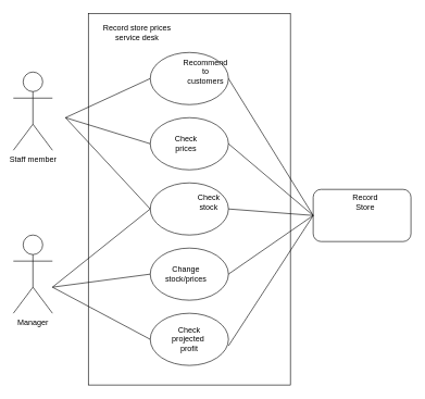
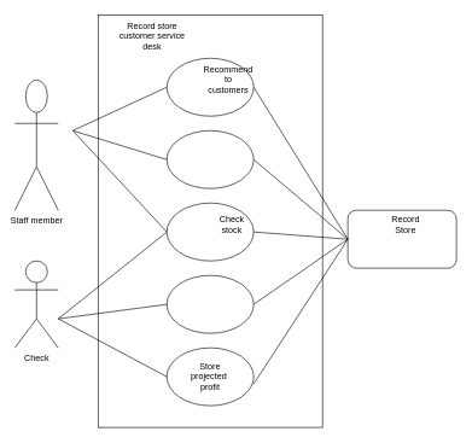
  <mxCell id="0" />
  <mxCell id="1" parent="0" />
  <mxCell id="2" value="" style="rounded=0;whiteSpace=wrap;html=1;" parent="1" vertex="1"><mxGeometry x="135" y="20" width="310" height="570" as="geometry" /></mxCell>
- <mxCell id="3" value="Staff member" style="shape=umlActor;verticalLabelPosition=bottom;labelBackgroundColor=#ffffff;verticalAlign=top;html=1;outlineConnect=0;" parent="1" vertex="1"><mxGeometry x="20" y="110" width="60" height="120" as="geometry" /></mxCell>
- <mxCell id="4" value="Manager" style="shape=umlActor;verticalLabelPosition=bottom;labelBackgroundColor=#ffffff;verticalAlign=top;html=1;outlineConnect=0;" parent="1" vertex="1"><mxGeometry x="20" y="360" width="60" height="120" as="geometry" /></mxCell>
+ <mxCell id="3" value="Staff member" style="shape=umlActor;verticalLabelPosition=bottom;labelBackgroundColor=#ffffff;verticalAlign=top;html=1;outlineConnect=0;" parent="1" vertex="1"><mxGeometry x="20" y="110" width="60" height="180" as="geometry" /></mxCell>
+ <mxCell id="4" value="Check" style="shape=umlActor;verticalLabelPosition=bottom;labelBackgroundColor=#ffffff;verticalAlign=top;html=1;outlineConnect=0;" parent="1" vertex="1"><mxGeometry x="20" y="360" width="60" height="120" as="geometry" /></mxCell>
  <mxCell id="5" value="" style="ellipse;whiteSpace=wrap;html=1;" parent="1" vertex="1"><mxGeometry x="230" y="80" width="120" height="80" as="geometry" /></mxCell>
  <mxCell id="6" value="" style="ellipse;whiteSpace=wrap;html=1;" parent="1" vertex="1"><mxGeometry x="230" y="180" width="120" height="80" as="geometry" /></mxCell>
  <mxCell id="7" value="" style="ellipse;whiteSpace=wrap;html=1;" parent="1" vertex="1"><mxGeometry x="230" y="280" width="120" height="80" as="geometry" /></mxCell>
  <mxCell id="8" value="" style="ellipse;whiteSpace=wrap;html=1;" parent="1" vertex="1"><mxGeometry x="230" y="380" width="120" height="80" as="geometry" /></mxCell>
  <mxCell id="9" value="" style="ellipse;whiteSpace=wrap;html=1;" parent="1" vertex="1"><mxGeometry x="230" y="480" width="120" height="80" as="geometry" /></mxCell>
  <mxCell id="10" value="" style="rounded=1;whiteSpace=wrap;html=1;" parent="1" vertex="1"><mxGeometry x="480" y="290" width="150" height="80" as="geometry" /></mxCell>
  <mxCell id="11" value="Check stock" style="text;html=1;strokeColor=none;fillColor=none;align=center;verticalAlign=middle;whiteSpace=wrap;rounded=0;" parent="1" vertex="1"><mxGeometry x="300" y="300" width="40" height="20" as="geometry" /></mxCell>
  <mxCell id="12" value="Recommend&lt;br&gt;to customers&lt;br&gt;" style="text;html=1;strokeColor=none;fillColor=none;align=center;verticalAlign=middle;whiteSpace=wrap;rounded=0;" parent="1" vertex="1"><mxGeometry x="305" y="90" width="20" height="40" as="geometry" /></mxCell>
- <mxCell id="13" value="Check prices" style="text;html=1;strokeColor=none;fillColor=none;align=center;verticalAlign=middle;whiteSpace=wrap;rounded=0;" parent="1" vertex="1"><mxGeometry x="270" y="210" width="30" height="20" as="geometry" /></mxCell>
- <mxCell id="14" value="Change stock/prices" style="text;html=1;strokeColor=none;fillColor=none;align=center;verticalAlign=middle;whiteSpace=wrap;rounded=0;" parent="1" vertex="1"><mxGeometry x="265" y="410" width="40" height="20" as="geometry" /></mxCell>
- <mxCell id="15" value="Check projected&amp;nbsp; profit" style="text;html=1;strokeColor=none;fillColor=none;align=center;verticalAlign=middle;whiteSpace=wrap;rounded=0;" parent="1" vertex="1"><mxGeometry x="270" y="510" width="40" height="20" as="geometry" /></mxCell>
+ <mxCell id="15" value="Store projected&amp;nbsp; profit" style="text;html=1;strokeColor=none;fillColor=none;align=center;verticalAlign=middle;whiteSpace=wrap;rounded=0;" parent="1" vertex="1"><mxGeometry x="270" y="510" width="40" height="20" as="geometry" /></mxCell>
  <mxCell id="16" value="Record Store" style="text;html=1;strokeColor=none;fillColor=none;align=center;verticalAlign=middle;whiteSpace=wrap;rounded=0;" parent="1" vertex="1"><mxGeometry x="540" y="300" width="40" height="20" as="geometry" /></mxCell>
  <mxCell id="17" value="" style="endArrow=none;html=1;entryX=0;entryY=0.5;entryDx=0;entryDy=0;" parent="1" target="5" edge="1"><mxGeometry width="50" height="50" relative="1" as="geometry"><mxPoint x="100" y="180" as="sourcePoint" /><mxPoint x="170" y="160" as="targetPoint" /></mxGeometry></mxCell>
  <mxCell id="18" value="" style="endArrow=none;html=1;entryX=0;entryY=0.5;entryDx=0;entryDy=0;" parent="1" target="6" edge="1"><mxGeometry width="50" height="50" relative="1" as="geometry"><mxPoint x="100" y="180" as="sourcePoint" /><mxPoint x="240" y="130" as="targetPoint" /></mxGeometry></mxCell>
  <mxCell id="19" value="" style="endArrow=none;html=1;entryX=0;entryY=0.5;entryDx=0;entryDy=0;" parent="1" target="7" edge="1"><mxGeometry width="50" height="50" relative="1" as="geometry"><mxPoint x="100" y="180" as="sourcePoint" /><mxPoint x="240" y="230" as="targetPoint" /></mxGeometry></mxCell>
  <mxCell id="20" value="" style="endArrow=none;html=1;entryX=0;entryY=0.5;entryDx=0;entryDy=0;" parent="1" target="9" edge="1"><mxGeometry width="50" height="50" relative="1" as="geometry"><mxPoint x="80" y="440" as="sourcePoint" /><mxPoint x="210" y="480" as="targetPoint" /></mxGeometry></mxCell>
  <mxCell id="21" value="" style="endArrow=none;html=1;entryX=0;entryY=0.5;entryDx=0;entryDy=0;" parent="1" target="8" edge="1"><mxGeometry width="50" height="50" relative="1" as="geometry"><mxPoint x="80" y="440" as="sourcePoint" /><mxPoint x="240" y="530" as="targetPoint" /></mxGeometry></mxCell>
  <mxCell id="22" value="" style="endArrow=none;html=1;entryX=0;entryY=0.5;entryDx=0;entryDy=0;" parent="1" target="7" edge="1"><mxGeometry width="50" height="50" relative="1" as="geometry"><mxPoint x="80" y="440" as="sourcePoint" /><mxPoint x="100" y="180" as="targetPoint" /></mxGeometry></mxCell>
  <mxCell id="23" value="" style="endArrow=none;html=1;entryX=0;entryY=0.5;entryDx=0;entryDy=0;" parent="1" target="10" edge="1"><mxGeometry width="50" height="50" relative="1" as="geometry"><mxPoint x="350" y="530" as="sourcePoint" /><mxPoint x="500" y="510" as="targetPoint" /></mxGeometry></mxCell>
  <mxCell id="24" value="" style="endArrow=none;html=1;entryX=0;entryY=0.5;entryDx=0;entryDy=0;exitX=1;exitY=0.5;exitDx=0;exitDy=0;" parent="1" source="8" target="10" edge="1"><mxGeometry width="50" height="50" relative="1" as="geometry"><mxPoint x="350" y="450" as="sourcePoint" /><mxPoint x="480" y="250" as="targetPoint" /></mxGeometry></mxCell>
  <mxCell id="25" value="" style="endArrow=none;html=1;entryX=0;entryY=0.5;entryDx=0;entryDy=0;exitX=1;exitY=0.5;exitDx=0;exitDy=0;" parent="1" source="7" target="10" edge="1"><mxGeometry width="50" height="50" relative="1" as="geometry"><mxPoint x="350" y="350" as="sourcePoint" /><mxPoint x="480" y="150" as="targetPoint" /></mxGeometry></mxCell>
  <mxCell id="26" value="" style="endArrow=none;html=1;exitX=1;exitY=0.5;exitDx=0;exitDy=0;" parent="1" source="6" edge="1"><mxGeometry width="50" height="50" relative="1" as="geometry"><mxPoint x="380" y="560" as="sourcePoint" /><mxPoint x="480" y="330" as="targetPoint" /></mxGeometry></mxCell>
  <mxCell id="27" value="" style="endArrow=none;html=1;entryX=0;entryY=0.5;entryDx=0;entryDy=0;exitX=1;exitY=0.5;exitDx=0;exitDy=0;" parent="1" source="5" target="10" edge="1"><mxGeometry width="50" height="50" relative="1" as="geometry"><mxPoint x="370" y="270" as="sourcePoint" /><mxPoint x="500" y="70" as="targetPoint" /></mxGeometry></mxCell>
- <mxCell id="28" value="Record store prices service desk" style="text;html=1;strokeColor=none;fillColor=none;align=center;verticalAlign=middle;whiteSpace=wrap;rounded=0;" parent="1" vertex="1"><mxGeometry x="150" y="40" width="120" height="20" as="geometry" /></mxCell>
+ <mxCell id="28" value="Record store customer service desk" style="text;html=1;strokeColor=none;fillColor=none;align=center;verticalAlign=middle;whiteSpace=wrap;rounded=0;" parent="1" vertex="1"><mxGeometry x="150" y="40" width="120" height="20" as="geometry" /></mxCell>
